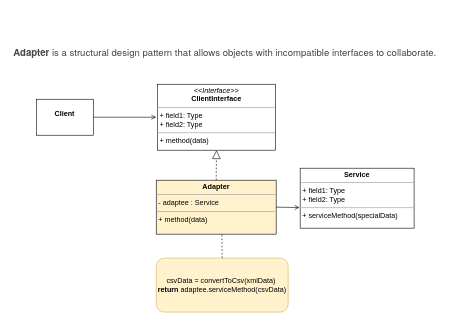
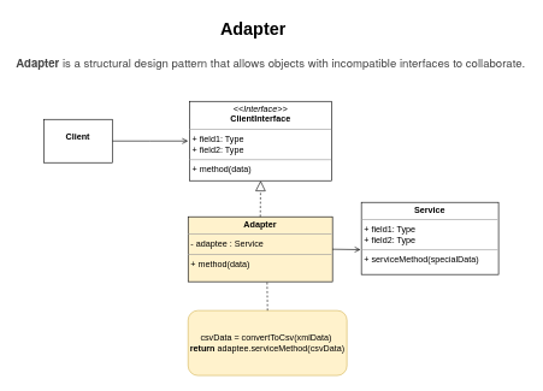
  <mxCell id="0" />
  <mxCell id="1" parent="0" />
+ <mxCell id="2" value="&lt;h1&gt;Adapter&lt;/h1&gt;" style="text;html=1;strokeColor=none;fillColor=none;spacing=5;spacingTop=-20;whiteSpace=wrap;overflow=hidden;rounded=0;" parent="1" vertex="1"><mxGeometry x="300" y="20" width="110" height="40" as="geometry" /></mxCell>
  <mxCell id="3" value="&lt;strong style=&quot;box-sizing: border-box; font-weight: bolder; color: rgb(68, 68, 68); font-family: &amp;quot;PT Sans&amp;quot;, &amp;quot;Helvetica Neue&amp;quot;, Arial, sans-serif; font-size: 16px; font-style: normal; font-variant-ligatures: normal; font-variant-caps: normal; letter-spacing: normal; orphans: 2; text-align: left; text-indent: 0px; text-transform: none; widows: 2; word-spacing: 0px; -webkit-text-stroke-width: 0px; background-color: rgb(255, 255, 255); text-decoration-thickness: initial; text-decoration-style: initial; text-decoration-color: initial;&quot;&gt;Adapter&lt;/strong&gt;&lt;span style=&quot;color: rgb(68, 68, 68); font-family: &amp;quot;PT Sans&amp;quot;, &amp;quot;Helvetica Neue&amp;quot;, Arial, sans-serif; font-size: 16px; font-style: normal; font-variant-ligatures: normal; font-variant-caps: normal; font-weight: 400; letter-spacing: normal; orphans: 2; text-align: left; text-indent: 0px; text-transform: none; widows: 2; word-spacing: 0px; -webkit-text-stroke-width: 0px; background-color: rgb(255, 255, 255); text-decoration-thickness: initial; text-decoration-style: initial; text-decoration-color: initial; float: none; display: inline !important;&quot;&gt;&lt;span&gt;&amp;nbsp;&lt;/span&gt;is a structural design pattern that allows objects with incompatible interfaces to&amp;nbsp;collaborate.&lt;/span&gt;" style="text;whiteSpace=wrap;html=1;" parent="1" vertex="1"><mxGeometry x="20" y="70" width="710" height="40" as="geometry" /></mxCell>
  <mxCell id="4" style="edgeStyle=orthogonalEdgeStyle;rounded=0;orthogonalLoop=1;jettySize=auto;html=1;endArrow=open;endFill=0;" edge="1" parent="1" source="5"><mxGeometry relative="1" as="geometry"><mxPoint x="260" y="195" as="targetPoint" /></mxGeometry></mxCell>
  <mxCell id="5" value="&lt;p style=&quot;margin:0px;margin-top:4px;text-align:center;&quot;&gt;&lt;br&gt;&lt;b&gt;Client&lt;/b&gt;&lt;/p&gt;" style="verticalAlign=top;align=left;overflow=fill;fontSize=12;fontFamily=Helvetica;html=1;" vertex="1" parent="1"><mxGeometry x="60" y="165" width="95" height="60" as="geometry" /></mxCell>
  <mxCell id="6" value="&lt;p style=&quot;margin:0px;margin-top:4px;text-align:center;&quot;&gt;&lt;b&gt;Adapter&lt;/b&gt;&lt;/p&gt;&lt;hr size=&quot;1&quot;&gt;&lt;p style=&quot;margin:0px;margin-left:4px;&quot;&gt;- adaptee : Service&lt;/p&gt;&lt;hr size=&quot;1&quot;&gt;&lt;p style=&quot;margin:0px;margin-left:4px;&quot;&gt;+ method(data)&lt;/p&gt;" style="verticalAlign=top;align=left;overflow=fill;fontSize=12;fontFamily=Helvetica;html=1;fillColor=#fff2cc;" vertex="1" parent="1"><mxGeometry x="260" y="300" width="200" height="90" as="geometry" /></mxCell>
  <mxCell id="7" value="&lt;p style=&quot;margin:0px;margin-top:4px;text-align:center;&quot;&gt;&lt;i&gt;&amp;lt;&amp;lt;Interface&amp;gt;&amp;gt;&lt;/i&gt;&lt;br&gt;&lt;b&gt;ClientInterface&lt;/b&gt;&lt;/p&gt;&lt;hr size=&quot;1&quot;&gt;&lt;p style=&quot;margin:0px;margin-left:4px;&quot;&gt;+ field1: Type&lt;br&gt;+ field2: Type&lt;/p&gt;&lt;hr size=&quot;1&quot;&gt;&lt;p style=&quot;margin:0px;margin-left:4px;&quot;&gt;+ method(data)&lt;br&gt;&lt;/p&gt;" style="verticalAlign=top;align=left;overflow=fill;fontSize=12;fontFamily=Helvetica;html=1;" vertex="1" parent="1"><mxGeometry x="262" y="140" width="197" height="110" as="geometry" /></mxCell>
  <mxCell id="8" value="csvData = convertToCsv(xmlData)&amp;nbsp;&lt;br&gt;&lt;b&gt;return&lt;/b&gt; adaptee.serviceMethod(csvData)" style="text;html=1;strokeColor=#d6b656;fillColor=#fff2cc;align=center;verticalAlign=middle;whiteSpace=wrap;rounded=1;" vertex="1" parent="1"><mxGeometry x="260" y="430" width="220" height="90" as="geometry" /></mxCell>
  <mxCell id="9" value="&lt;p style=&quot;margin:0px;margin-top:4px;text-align:center;&quot;&gt;&lt;b style=&quot;&quot;&gt;Service&lt;/b&gt;&lt;/p&gt;&lt;hr size=&quot;1&quot;&gt;&lt;p style=&quot;margin:0px;margin-left:4px;&quot;&gt;+ field1: Type&lt;br&gt;+ field2: Type&lt;/p&gt;&lt;hr size=&quot;1&quot;&gt;&lt;p style=&quot;margin:0px;margin-left:4px;&quot;&gt;+ serviceMethod(specialData)&lt;br&gt;&lt;br&gt;&lt;/p&gt;" style="verticalAlign=top;align=left;overflow=fill;fontSize=12;fontFamily=Helvetica;html=1;rounded=0;strokeColor=default;" vertex="1" parent="1"><mxGeometry x="500" y="280" width="190" height="100" as="geometry" /></mxCell>
  <mxCell id="10" value="" style="endArrow=none;dashed=1;html=1;rounded=0;entryX=0.547;entryY=0.993;entryDx=0;entryDy=0;entryPerimeter=0;exitX=0.5;exitY=0;exitDx=0;exitDy=0;" edge="1" parent="1" source="8" target="6"><mxGeometry width="50" height="50" relative="1" as="geometry"><mxPoint x="320" y="480" as="sourcePoint" /><mxPoint x="370" y="430" as="targetPoint" /></mxGeometry></mxCell>
  <mxCell id="11" value="" style="endArrow=open;html=1;rounded=0;exitX=1;exitY=0.5;exitDx=0;exitDy=0;entryX=-0.006;entryY=0.656;entryDx=0;entryDy=0;entryPerimeter=0;endFill=0;" edge="1" parent="1" source="6" target="9"><mxGeometry width="50" height="50" relative="1" as="geometry"><mxPoint x="420" y="390" as="sourcePoint" /><mxPoint x="470" y="340" as="targetPoint" /></mxGeometry></mxCell>
  <mxCell id="12" value="" style="endArrow=block;dashed=1;endFill=0;endSize=12;html=1;rounded=0;entryX=0.5;entryY=1;entryDx=0;entryDy=0;" edge="1" parent="1" target="7"><mxGeometry width="160" relative="1" as="geometry"><mxPoint x="360" y="300" as="sourcePoint" /><mxPoint x="520" y="300" as="targetPoint" /></mxGeometry></mxCell>
